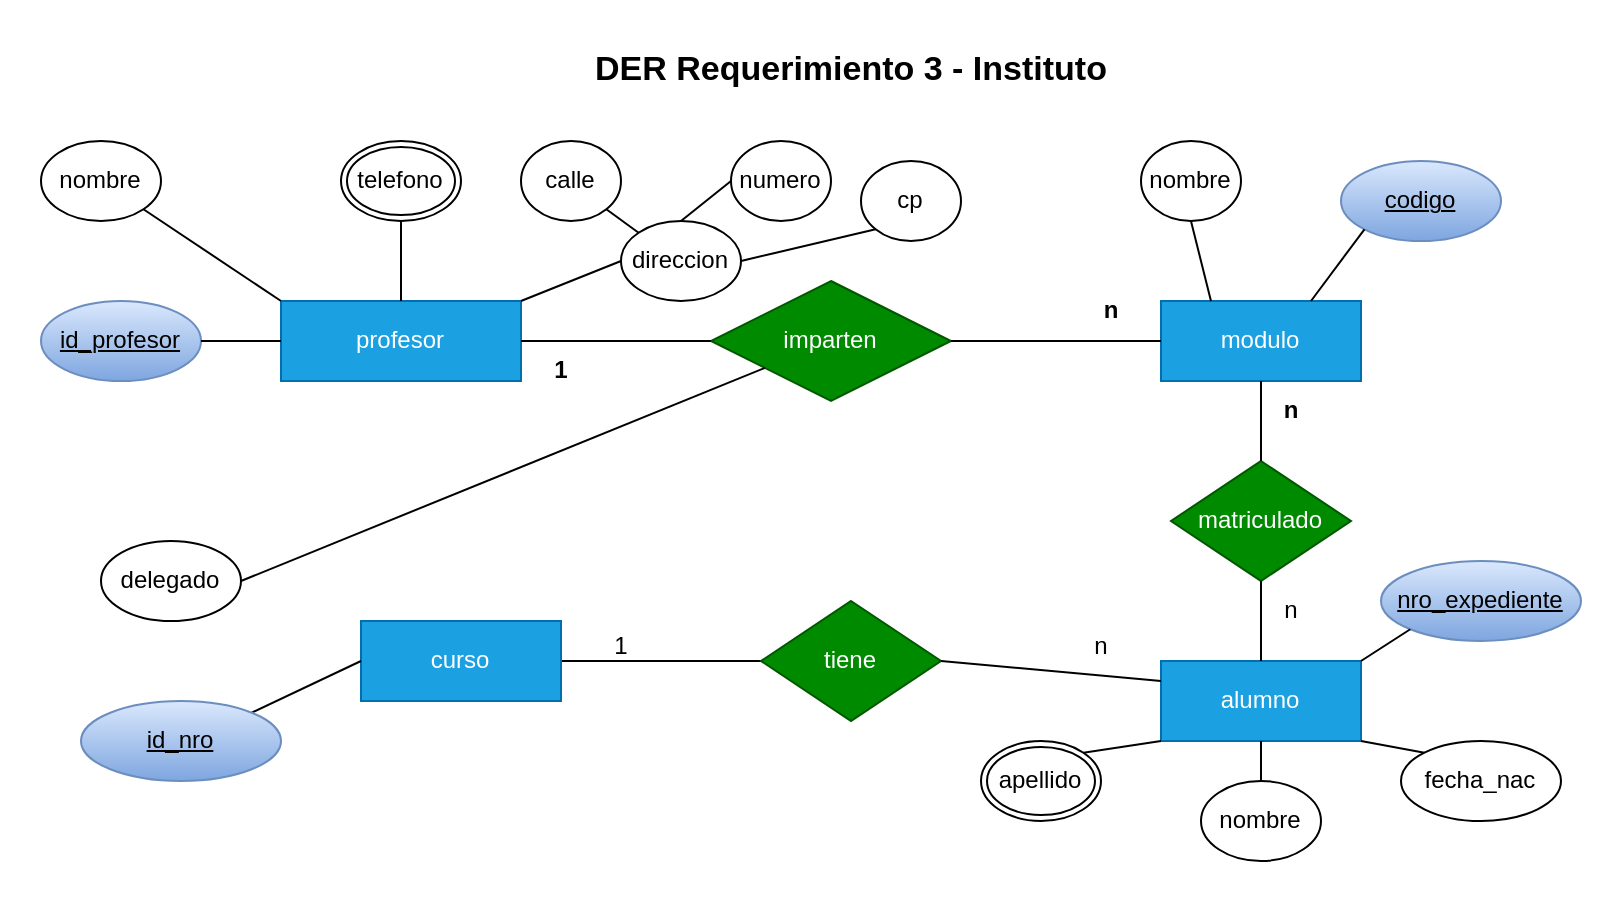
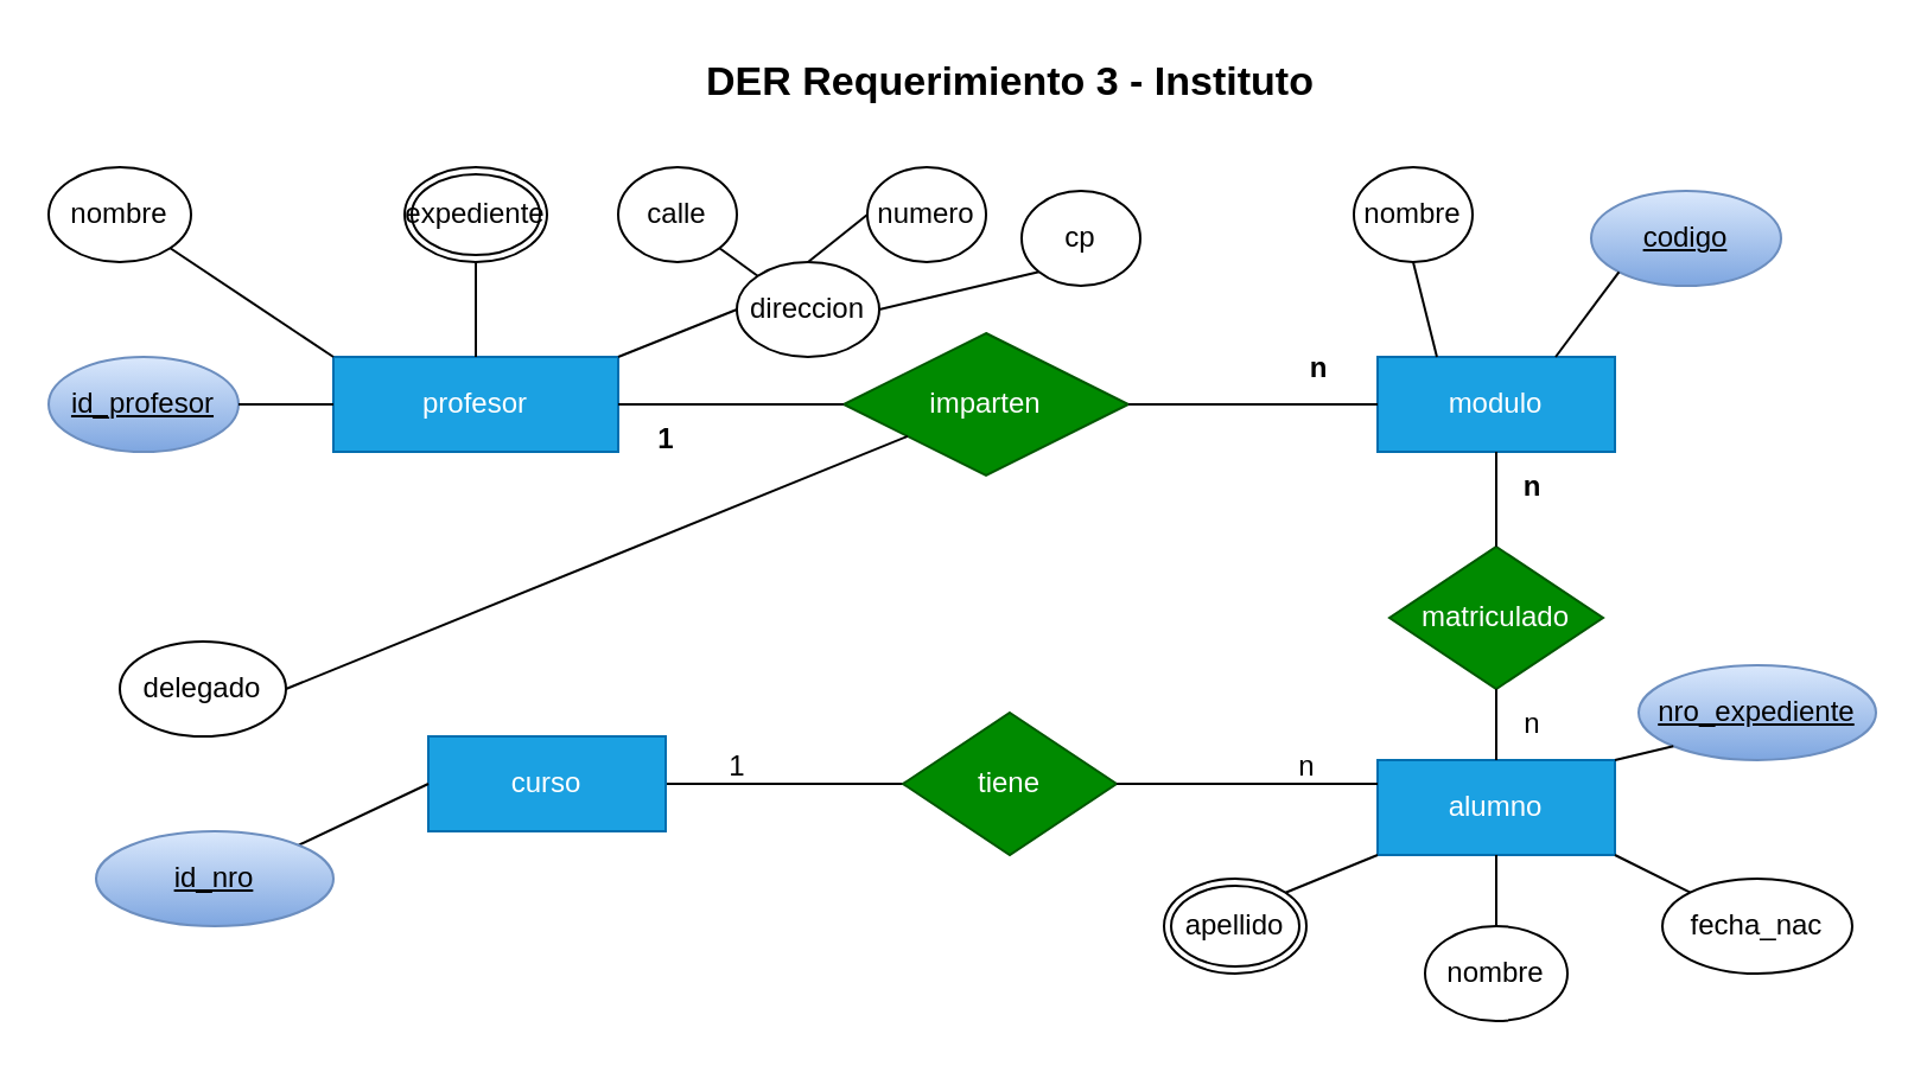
  <mxCell id="0" />
  <mxCell id="1" parent="0" />
  <mxCell id="2" value="profesor" style="rounded=0;whiteSpace=wrap;html=1;fillColor=#1ba1e2;fontColor=#ffffff;strokeColor=#006EAF;" vertex="1" parent="1"><mxGeometry x="140" y="150" width="120" height="40" as="geometry" /></mxCell>
  <mxCell id="3" value="nombre" style="ellipse;whiteSpace=wrap;html=1;" vertex="1" parent="1"><mxGeometry x="20" y="70" width="60" height="40" as="geometry" /></mxCell>
  <mxCell id="4" value="direccion" style="ellipse;whiteSpace=wrap;html=1;" vertex="1" parent="1"><mxGeometry x="310" y="110" width="60" height="40" as="geometry" /></mxCell>
- <mxCell id="5" value="telefono" style="ellipse;shape=doubleEllipse;margin=3;whiteSpace=wrap;html=1;align=center;" vertex="1" parent="1"><mxGeometry x="170" y="70" width="60" height="40" as="geometry" /></mxCell>
+ <mxCell id="5" value="expediente" style="ellipse;shape=doubleEllipse;margin=3;whiteSpace=wrap;html=1;align=center;" vertex="1" parent="1"><mxGeometry x="170" y="70" width="60" height="40" as="geometry" /></mxCell>
  <mxCell id="6" value="id_profesor" style="ellipse;whiteSpace=wrap;html=1;align=center;fontStyle=4;fillColor=#dae8fc;strokeColor=#6c8ebf;gradientColor=#7ea6e0;" vertex="1" parent="1"><mxGeometry x="20" y="150" width="80" height="40" as="geometry" /></mxCell>
  <mxCell id="7" value="calle" style="ellipse;whiteSpace=wrap;html=1;" vertex="1" parent="1"><mxGeometry x="260" y="70" width="50" height="40" as="geometry" /></mxCell>
  <mxCell id="8" value="numero" style="ellipse;whiteSpace=wrap;html=1;" vertex="1" parent="1"><mxGeometry x="365" y="70" width="50" height="40" as="geometry" /></mxCell>
  <mxCell id="9" value="cp" style="ellipse;whiteSpace=wrap;html=1;" vertex="1" parent="1"><mxGeometry x="430" y="80" width="50" height="40" as="geometry" /></mxCell>
  <mxCell id="10" value="" style="endArrow=none;html=1;rounded=0;exitX=1;exitY=0.5;exitDx=0;exitDy=0;entryX=0;entryY=0.5;entryDx=0;entryDy=0;" edge="1" parent="1" source="22" target="44"><mxGeometry relative="1" as="geometry"><mxPoint x="240" y="530" as="sourcePoint" /><mxPoint x="410" y="530" as="targetPoint" /></mxGeometry></mxCell>
  <mxCell id="11" value="" style="endArrow=none;html=1;rounded=0;exitX=1;exitY=0.5;exitDx=0;exitDy=0;entryX=0;entryY=0.5;entryDx=0;entryDy=0;" edge="1" parent="1" source="6" target="2"><mxGeometry relative="1" as="geometry"><mxPoint x="330" y="420" as="sourcePoint" /><mxPoint x="500" y="420" as="targetPoint" /></mxGeometry></mxCell>
  <mxCell id="12" value="" style="endArrow=none;html=1;rounded=0;exitX=1;exitY=1;exitDx=0;exitDy=0;entryX=0;entryY=0;entryDx=0;entryDy=0;" edge="1" parent="1" source="3" target="2"><mxGeometry relative="1" as="geometry"><mxPoint x="340" y="430" as="sourcePoint" /><mxPoint x="510" y="430" as="targetPoint" /></mxGeometry></mxCell>
  <mxCell id="13" value="" style="endArrow=none;html=1;rounded=0;exitX=0.5;exitY=1;exitDx=0;exitDy=0;entryX=0.5;entryY=0;entryDx=0;entryDy=0;" edge="1" parent="1" source="5" target="2"><mxGeometry relative="1" as="geometry"><mxPoint x="360" y="450" as="sourcePoint" /><mxPoint x="530" y="450" as="targetPoint" /></mxGeometry></mxCell>
  <mxCell id="14" value="" style="endArrow=none;html=1;rounded=0;exitX=1;exitY=0;exitDx=0;exitDy=0;entryX=0;entryY=0.5;entryDx=0;entryDy=0;" edge="1" parent="1" source="2" target="4"><mxGeometry relative="1" as="geometry"><mxPoint x="370" y="460" as="sourcePoint" /><mxPoint x="540" y="460" as="targetPoint" /></mxGeometry></mxCell>
  <mxCell id="15" value="" style="endArrow=none;html=1;rounded=0;exitX=1;exitY=1;exitDx=0;exitDy=0;entryX=0;entryY=0;entryDx=0;entryDy=0;" edge="1" parent="1" source="7" target="4"><mxGeometry relative="1" as="geometry"><mxPoint x="380" y="470" as="sourcePoint" /><mxPoint x="550" y="470" as="targetPoint" /></mxGeometry></mxCell>
  <mxCell id="16" value="" style="endArrow=none;html=1;rounded=0;exitX=0.5;exitY=0;exitDx=0;exitDy=0;entryX=0;entryY=0.5;entryDx=0;entryDy=0;" edge="1" parent="1" source="4" target="8"><mxGeometry relative="1" as="geometry"><mxPoint x="390" y="480" as="sourcePoint" /><mxPoint x="560" y="480" as="targetPoint" /></mxGeometry></mxCell>
  <mxCell id="17" value="" style="endArrow=none;html=1;rounded=0;exitX=1;exitY=0.5;exitDx=0;exitDy=0;entryX=0;entryY=1;entryDx=0;entryDy=0;" edge="1" parent="1" source="4" target="9"><mxGeometry relative="1" as="geometry"><mxPoint x="400" y="490" as="sourcePoint" /><mxPoint x="570" y="490" as="targetPoint" /></mxGeometry></mxCell>
  <mxCell id="18" value="modulo" style="rounded=0;whiteSpace=wrap;html=1;fillColor=#1ba1e2;fontColor=#ffffff;strokeColor=#006EAF;" vertex="1" parent="1"><mxGeometry x="580" y="150" width="100" height="40" as="geometry" /></mxCell>
  <mxCell id="19" value="nombre" style="ellipse;whiteSpace=wrap;html=1;" vertex="1" parent="1"><mxGeometry x="570" y="70" width="50" height="40" as="geometry" /></mxCell>
  <mxCell id="20" value="delegado" style="ellipse;whiteSpace=wrap;html=1;" vertex="1" parent="1"><mxGeometry x="50" y="270" width="70" height="40" as="geometry" /></mxCell>
  <mxCell id="21" value="codigo" style="ellipse;whiteSpace=wrap;html=1;align=center;fontStyle=4;fillColor=#dae8fc;strokeColor=#6c8ebf;gradientColor=#7ea6e0;" vertex="1" parent="1"><mxGeometry x="670" y="80" width="80" height="40" as="geometry" /></mxCell>
  <mxCell id="22" value="curso" style="rounded=0;whiteSpace=wrap;html=1;fillColor=#1ba1e2;fontColor=#ffffff;strokeColor=#006EAF;" vertex="1" parent="1"><mxGeometry x="180" y="310" width="100" height="40" as="geometry" /></mxCell>
  <mxCell id="23" value="" style="endArrow=none;html=1;rounded=0;exitX=0.5;exitY=1;exitDx=0;exitDy=0;entryX=0.25;entryY=0;entryDx=0;entryDy=0;" edge="1" parent="1" source="19" target="18"><mxGeometry relative="1" as="geometry"><mxPoint x="250" y="540" as="sourcePoint" /><mxPoint x="420" y="540" as="targetPoint" /></mxGeometry></mxCell>
  <mxCell id="24" value="" style="endArrow=none;html=1;rounded=0;exitX=0.75;exitY=0;exitDx=0;exitDy=0;entryX=0;entryY=1;entryDx=0;entryDy=0;" edge="1" parent="1" source="18" target="21"><mxGeometry relative="1" as="geometry"><mxPoint x="260" y="550" as="sourcePoint" /><mxPoint x="430" y="550" as="targetPoint" /></mxGeometry></mxCell>
- <mxCell id="25" value="alumno" style="rounded=0;whiteSpace=wrap;html=1;fillColor=#1ba1e2;fontColor=#ffffff;strokeColor=#006EAF;" vertex="1" parent="1"><mxGeometry x="580" y="330" width="100" height="40" as="geometry" /></mxCell>
+ <mxCell id="25" value="alumno" style="rounded=0;whiteSpace=wrap;html=1;fillColor=#1ba1e2;fontColor=#ffffff;strokeColor=#006EAF;" vertex="1" parent="1"><mxGeometry x="580" y="320" width="100" height="40" as="geometry" /></mxCell>
  <mxCell id="26" value="nombre" style="ellipse;whiteSpace=wrap;html=1;" vertex="1" parent="1"><mxGeometry x="600" y="390" width="60" height="40" as="geometry" /></mxCell>
  <mxCell id="27" value="nro_expediente" style="ellipse;whiteSpace=wrap;html=1;align=center;fontStyle=4;fillColor=#dae8fc;strokeColor=#6c8ebf;gradientColor=#7ea6e0;" vertex="1" parent="1"><mxGeometry x="690" y="280" width="100" height="40" as="geometry" /></mxCell>
  <mxCell id="28" value="apellido&lt;span style=&quot;color: rgba(0, 0, 0, 0); font-family: monospace; font-size: 0px; text-align: start; text-wrap: nowrap;&quot;&gt;%xGraphModel%3E%3Croot%3E%3CmxCell%20id%3D%220%22%2F%3E%3CmxCell%20id%3D%221%22%20parent%3D%220%22%2F%3E%3CmxCell%20id%3D%222%22%20value%3D%22nombre%22%20style%3D%22ellipse%3BwhiteSpace%3Dwrap%3Bhtml%3D1%3B%22%20vertex%3D%221%22%20parent%3D%221%22%3E%3CmxGeometry%20x%3D%22470%22%20y%3D%22400%22%20width%3D%2260%22%20height%3D%2240%22%20as%3D%22geometry%22%2F%3E%3C%2FmxCell%3E%3C%2Froot%3E%3C%2FmxGraphModel%3&lt;/span&gt;" style="ellipse;shape=doubleEllipse;margin=3;whiteSpace=wrap;html=1;align=center;" vertex="1" parent="1"><mxGeometry x="490" y="370" width="60" height="40" as="geometry" /></mxCell>
  <mxCell id="29" value="fecha_nac" style="ellipse;whiteSpace=wrap;html=1;" vertex="1" parent="1"><mxGeometry x="700" y="370" width="80" height="40" as="geometry" /></mxCell>
  <mxCell id="30" value="" style="endArrow=none;html=1;rounded=0;exitX=0;exitY=1;exitDx=0;exitDy=0;entryX=1;entryY=0;entryDx=0;entryDy=0;" edge="1" parent="1" source="25" target="28"><mxGeometry relative="1" as="geometry"><mxPoint x="250" y="540" as="sourcePoint" /><mxPoint x="420" y="540" as="targetPoint" /></mxGeometry></mxCell>
  <mxCell id="31" value="" style="endArrow=none;html=1;rounded=0;entryX=0.5;entryY=1;entryDx=0;entryDy=0;exitX=0.5;exitY=0;exitDx=0;exitDy=0;" edge="1" parent="1" source="26" target="25"><mxGeometry relative="1" as="geometry"><mxPoint x="260" y="550" as="sourcePoint" /><mxPoint x="430" y="550" as="targetPoint" /></mxGeometry></mxCell>
  <mxCell id="32" value="" style="endArrow=none;html=1;rounded=0;exitX=1;exitY=1;exitDx=0;exitDy=0;entryX=0;entryY=0;entryDx=0;entryDy=0;" edge="1" parent="1" source="25" target="29"><mxGeometry relative="1" as="geometry"><mxPoint x="270" y="560" as="sourcePoint" /><mxPoint x="440" y="560" as="targetPoint" /></mxGeometry></mxCell>
  <mxCell id="33" value="" style="endArrow=none;html=1;rounded=0;entryX=0;entryY=1;entryDx=0;entryDy=0;exitX=1;exitY=0;exitDx=0;exitDy=0;" edge="1" parent="1" source="25" target="27"><mxGeometry relative="1" as="geometry"><mxPoint x="680" y="330" as="sourcePoint" /><mxPoint x="450" y="570" as="targetPoint" /></mxGeometry></mxCell>
  <mxCell id="34" value="imparten" style="shape=rhombus;perimeter=rhombusPerimeter;whiteSpace=wrap;html=1;align=center;fillColor=#008a00;fontColor=#ffffff;strokeColor=#005700;" vertex="1" parent="1"><mxGeometry x="355" y="140" width="120" height="60" as="geometry" /></mxCell>
  <mxCell id="35" value="matriculado" style="shape=rhombus;perimeter=rhombusPerimeter;whiteSpace=wrap;html=1;align=center;fillColor=#008a00;fontColor=#ffffff;strokeColor=#005700;" vertex="1" parent="1"><mxGeometry x="585" y="230" width="90" height="60" as="geometry" /></mxCell>
  <mxCell id="36" value="" style="endArrow=none;html=1;rounded=0;exitX=1;exitY=0.5;exitDx=0;exitDy=0;entryX=0;entryY=0.5;entryDx=0;entryDy=0;" edge="1" parent="1" source="2" target="34"><mxGeometry relative="1" as="geometry"><mxPoint x="250" y="540" as="sourcePoint" /><mxPoint x="420" y="540" as="targetPoint" /></mxGeometry></mxCell>
  <mxCell id="37" value="" style="endArrow=none;html=1;rounded=0;exitX=1;exitY=0.5;exitDx=0;exitDy=0;entryX=0;entryY=0.5;entryDx=0;entryDy=0;" edge="1" parent="1" source="34" target="18"><mxGeometry relative="1" as="geometry"><mxPoint x="250" y="540" as="sourcePoint" /><mxPoint x="420" y="540" as="targetPoint" /></mxGeometry></mxCell>
  <mxCell id="38" value="" style="endArrow=none;html=1;rounded=0;exitX=0.5;exitY=1;exitDx=0;exitDy=0;entryX=0.5;entryY=0;entryDx=0;entryDy=0;" edge="1" parent="1" source="18" target="35"><mxGeometry relative="1" as="geometry"><mxPoint x="250" y="540" as="sourcePoint" /><mxPoint x="420" y="540" as="targetPoint" /></mxGeometry></mxCell>
  <mxCell id="39" value="" style="endArrow=none;html=1;rounded=0;exitX=0.5;exitY=0;exitDx=0;exitDy=0;entryX=0.5;entryY=1;entryDx=0;entryDy=0;" edge="1" parent="1" source="25" target="35"><mxGeometry relative="1" as="geometry"><mxPoint x="250" y="540" as="sourcePoint" /><mxPoint x="420" y="540" as="targetPoint" /></mxGeometry></mxCell>
  <mxCell id="40" value="1" style="text;html=1;align=center;verticalAlign=middle;resizable=0;points=[];autosize=1;strokeColor=none;fillColor=none;fontStyle=1" vertex="1" parent="1"><mxGeometry x="265" y="170" width="30" height="30" as="geometry" /></mxCell>
  <mxCell id="41" value="n" style="text;html=1;align=center;verticalAlign=middle;resizable=0;points=[];autosize=1;strokeColor=none;fillColor=none;fontStyle=1" vertex="1" parent="1"><mxGeometry x="540" y="140" width="30" height="30" as="geometry" /></mxCell>
  <mxCell id="42" value="n" style="text;html=1;align=center;verticalAlign=middle;resizable=0;points=[];autosize=1;strokeColor=none;fillColor=none;fontStyle=1" vertex="1" parent="1"><mxGeometry x="630" y="190" width="30" height="30" as="geometry" /></mxCell>
  <mxCell id="43" value="n" style="text;html=1;align=center;verticalAlign=middle;resizable=0;points=[];autosize=1;strokeColor=none;fillColor=none;" vertex="1" parent="1"><mxGeometry x="630" y="290" width="30" height="30" as="geometry" /></mxCell>
  <mxCell id="44" value="tiene" style="shape=rhombus;perimeter=rhombusPerimeter;whiteSpace=wrap;html=1;align=center;fillColor=#008a00;fontColor=#ffffff;strokeColor=#005700;" vertex="1" parent="1"><mxGeometry x="380" y="300" width="90" height="60" as="geometry" /></mxCell>
  <mxCell id="45" value="" style="endArrow=none;html=1;rounded=0;exitX=0;exitY=0.25;exitDx=0;exitDy=0;entryX=1;entryY=0.5;entryDx=0;entryDy=0;" edge="1" parent="1" source="25" target="44"><mxGeometry relative="1" as="geometry"><mxPoint x="250" y="540" as="sourcePoint" /><mxPoint x="420" y="540" as="targetPoint" /></mxGeometry></mxCell>
  <mxCell id="46" value="" style="endArrow=none;html=1;rounded=0;exitX=1;exitY=0.5;exitDx=0;exitDy=0;" edge="1" parent="1" source="20" target="34"><mxGeometry relative="1" as="geometry"><mxPoint x="270" y="340" as="sourcePoint" /><mxPoint x="375" y="340" as="targetPoint" /></mxGeometry></mxCell>
  <mxCell id="47" value="n" style="text;html=1;align=center;verticalAlign=middle;resizable=0;points=[];autosize=1;strokeColor=none;fillColor=none;" vertex="1" parent="1"><mxGeometry x="535" y="308" width="30" height="30" as="geometry" /></mxCell>
  <mxCell id="48" value="1" style="text;html=1;align=center;verticalAlign=middle;resizable=0;points=[];autosize=1;strokeColor=none;fillColor=none;" vertex="1" parent="1"><mxGeometry x="295" y="308" width="30" height="30" as="geometry" /></mxCell>
  <mxCell id="49" value="" style="endArrow=none;html=1;rounded=0;exitX=1;exitY=0;exitDx=0;exitDy=0;entryX=0;entryY=0.5;entryDx=0;entryDy=0;" edge="1" parent="1" source="51" target="22"><mxGeometry relative="1" as="geometry"><mxPoint x="125.355" y="355.858" as="sourcePoint" /><mxPoint x="190" y="340" as="targetPoint" /></mxGeometry></mxCell>
  <mxCell id="50" value="&lt;b&gt;&lt;font style=&quot;font-size: 17px;&quot;&gt;DER Requerimiento 3 - Instituto&lt;/font&gt;&lt;/b&gt;" style="text;html=1;align=center;verticalAlign=middle;resizable=0;points=[];autosize=1;strokeColor=none;fillColor=none;" vertex="1" parent="1"><mxGeometry x="285" y="20" width="280" height="30" as="geometry" /></mxCell>
  <mxCell id="51" value="id_nro" style="ellipse;whiteSpace=wrap;html=1;align=center;fontStyle=4;fillColor=#dae8fc;strokeColor=#6c8ebf;gradientColor=#7ea6e0;" vertex="1" parent="1"><mxGeometry x="40" y="350" width="100" height="40" as="geometry" /></mxCell>
